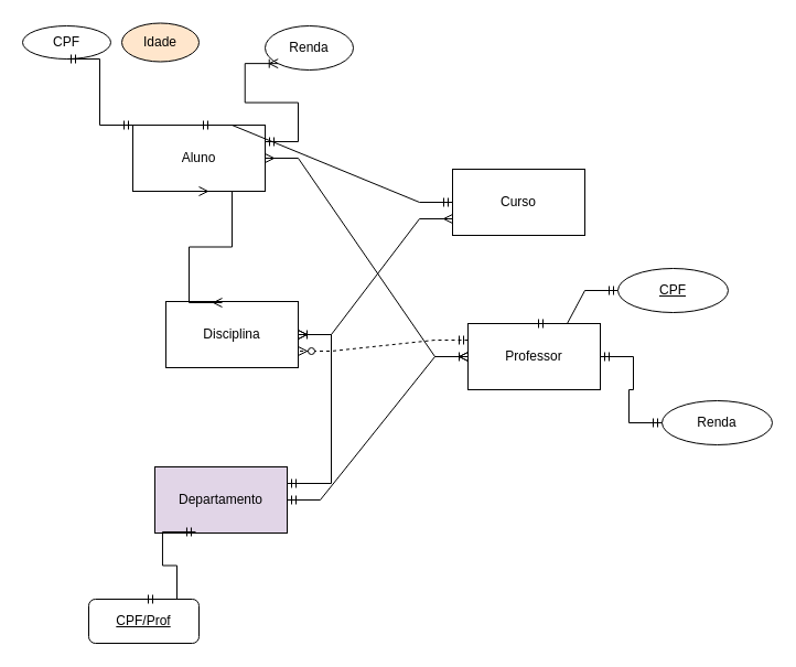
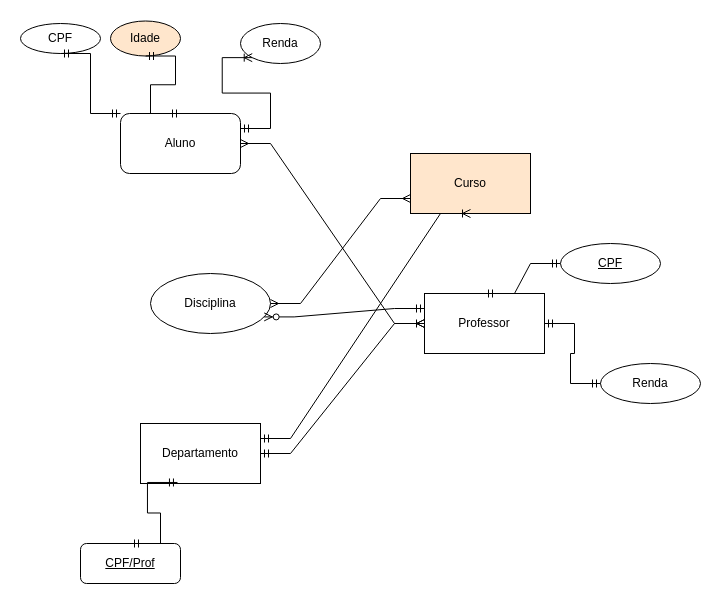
  <mxCell id="0" />
  <mxCell id="1" parent="0" />
- <mxCell id="2" value="Aluno" style="rounded=0;whiteSpace=wrap;html=1;" vertex="1" parent="1"><mxGeometry x="120" y="113" width="120" height="60" as="geometry" /></mxCell>
- <mxCell id="3" value="Disciplina" style="rounded=0;whiteSpace=wrap;html=1;" vertex="1" parent="1"><mxGeometry x="150" y="273" width="120" height="60" as="geometry" /></mxCell>
- <mxCell id="4" value="Curso" style="rounded=0;whiteSpace=wrap;html=1;" vertex="1" parent="1"><mxGeometry x="410" y="153" width="120" height="60" as="geometry" /></mxCell>
+ <mxCell id="2" value="Aluno" style="whiteSpace=wrap;html=1;rounded=1;" vertex="1" parent="1"><mxGeometry x="120" y="113" width="120" height="60" as="geometry" /></mxCell>
+ <mxCell id="3" value="Disciplina" style="ellipse;whiteSpace=wrap;html=1;" vertex="1" parent="1"><mxGeometry x="150" y="273" width="120" height="60" as="geometry" /></mxCell>
+ <mxCell id="4" value="Curso" style="rounded=0;whiteSpace=wrap;html=1;fillColor=#ffe6cc;" vertex="1" parent="1"><mxGeometry x="410" y="153" width="120" height="60" as="geometry" /></mxCell>
  <mxCell id="5" value="Professor" style="rounded=0;whiteSpace=wrap;html=1;" vertex="1" parent="1"><mxGeometry x="424" y="293" width="120" height="60" as="geometry" /></mxCell>
- <mxCell id="6" value="Departamento" style="rounded=0;whiteSpace=wrap;html=1;fillColor=#e1d5e7;" vertex="1" parent="1"><mxGeometry x="140" y="423" width="120" height="60" as="geometry" /></mxCell>
- <mxCell id="7" value="" style="edgeStyle=entityRelationEdgeStyle;fontSize=12;html=1;endArrow=ERmany;startArrow=ERmany;rounded=0;exitX=0.425;exitY=0.017;exitDx=0;exitDy=0;entryX=0.5;entryY=1;entryDx=0;entryDy=0;exitPerimeter=0;" edge="1" parent="1" source="3" target="2"><mxGeometry width="100" height="100" relative="1" as="geometry"><mxPoint x="420" y="303" as="sourcePoint" /><mxPoint x="520" y="203" as="targetPoint" /></mxGeometry></mxCell>
+ <mxCell id="6" value="Departamento" style="rounded=0;whiteSpace=wrap;html=1;" vertex="1" parent="1"><mxGeometry x="140" y="423" width="120" height="60" as="geometry" /></mxCell>
  <mxCell id="8" value="" style="edgeStyle=entityRelationEdgeStyle;fontSize=12;html=1;endArrow=ERmany;startArrow=ERmany;rounded=0;exitX=1;exitY=0.5;exitDx=0;exitDy=0;" edge="1" parent="1" source="2" target="5"><mxGeometry width="100" height="100" relative="1" as="geometry"><mxPoint x="420" y="303" as="sourcePoint" /><mxPoint x="520" y="203" as="targetPoint" /></mxGeometry></mxCell>
  <mxCell id="9" value="" style="edgeStyle=entityRelationEdgeStyle;fontSize=12;html=1;endArrow=ERmany;startArrow=ERmany;rounded=0;exitX=1;exitY=0.5;exitDx=0;exitDy=0;entryX=0;entryY=0.75;entryDx=0;entryDy=0;" edge="1" parent="1" source="3" target="4"><mxGeometry width="100" height="100" relative="1" as="geometry"><mxPoint x="420" y="303" as="sourcePoint" /><mxPoint x="250" y="213" as="targetPoint" /></mxGeometry></mxCell>
- <mxCell id="10" value="" style="edgeStyle=entityRelationEdgeStyle;fontSize=12;html=1;endArrow=ERzeroToMany;startArrow=ERmandOne;rounded=0;exitX=0;exitY=0.25;exitDx=0;exitDy=0;entryX=1;entryY=0.75;entryDx=0;entryDy=0;dashed=1;" edge="1" parent="1" source="5" target="3"><mxGeometry width="100" height="100" relative="1" as="geometry"><mxPoint x="420" y="303" as="sourcePoint" /><mxPoint x="520" y="203" as="targetPoint" /></mxGeometry></mxCell>
+ <mxCell id="10" value="" style="edgeStyle=entityRelationEdgeStyle;fontSize=12;html=1;endArrow=ERzeroToMany;startArrow=ERmandOne;rounded=0;exitX=0;exitY=0.25;exitDx=0;exitDy=0;entryX=1;entryY=0.75;entryDx=0;entryDy=0;" edge="1" parent="1" source="5" target="3"><mxGeometry width="100" height="100" relative="1" as="geometry"><mxPoint x="420" y="303" as="sourcePoint" /><mxPoint x="520" y="203" as="targetPoint" /></mxGeometry></mxCell>
  <mxCell id="11" value="" style="edgeStyle=entityRelationEdgeStyle;fontSize=12;html=1;endArrow=ERoneToMany;startArrow=ERmandOne;rounded=0;entryX=0;entryY=0.5;entryDx=0;entryDy=0;exitX=1;exitY=0.5;exitDx=0;exitDy=0;" edge="1" parent="1" source="6" target="5"><mxGeometry width="100" height="100" relative="1" as="geometry"><mxPoint x="250" y="433" as="sourcePoint" /><mxPoint x="350" y="333" as="targetPoint" /></mxGeometry></mxCell>
- <mxCell id="12" value="" style="edgeStyle=entityRelationEdgeStyle;fontSize=12;html=1;endArrow=ERoneToMany;startArrow=ERmandOne;rounded=0;exitX=1;exitY=0.25;exitDx=0;exitDy=0;" edge="1" parent="1" source="6" target="3"><mxGeometry width="100" height="100" relative="1" as="geometry"><mxPoint x="420" y="303" as="sourcePoint" /><mxPoint x="520" y="203" as="targetPoint" /></mxGeometry></mxCell>
+ <mxCell id="12" value="" style="edgeStyle=entityRelationEdgeStyle;fontSize=12;html=1;endArrow=ERoneToMany;startArrow=ERmandOne;rounded=0;exitX=1;exitY=0.25;exitDx=0;exitDy=0;entryX=0.5;entryY=1;entryDx=0;entryDy=0;" edge="1" parent="1" source="6" target="4"><mxGeometry width="100" height="100" relative="1" as="geometry"><mxPoint x="420" y="303" as="sourcePoint" /><mxPoint x="520" y="203" as="targetPoint" /></mxGeometry></mxCell>
  <mxCell id="13" value="CPF" style="ellipse;whiteSpace=wrap;html=1;align=center;" vertex="1" parent="1"><mxGeometry x="20" y="23" width="80" height="30" as="geometry" /></mxCell>
  <mxCell id="14" value="Idade" style="ellipse;whiteSpace=wrap;html=1;align=center;fillColor=#ffe6cc;" vertex="1" parent="1"><mxGeometry x="110" y="20.5" width="70" height="35" as="geometry" /></mxCell>
  <mxCell id="15" value="" style="edgeStyle=entityRelationEdgeStyle;fontSize=12;html=1;endArrow=ERmandOne;startArrow=ERmandOne;rounded=0;exitX=0;exitY=0;exitDx=0;exitDy=0;entryX=0.5;entryY=1;entryDx=0;entryDy=0;" edge="1" parent="1" source="2" target="13"><mxGeometry width="100" height="100" relative="1" as="geometry"><mxPoint x="420" y="303" as="sourcePoint" /><mxPoint x="520" y="203" as="targetPoint" /></mxGeometry></mxCell>
- <mxCell id="16" value="" style="edgeStyle=entityRelationEdgeStyle;fontSize=12;html=1;endArrow=ERmandOne;startArrow=ERmandOne;rounded=0;exitX=0.5;exitY=0;exitDx=0;exitDy=0;" edge="1" parent="1" source="2" target="4"><mxGeometry width="100" height="100" relative="1" as="geometry"><mxPoint x="420" y="303" as="sourcePoint" /><mxPoint x="520" y="203" as="targetPoint" /></mxGeometry></mxCell>
+ <mxCell id="16" value="" style="edgeStyle=entityRelationEdgeStyle;fontSize=12;html=1;endArrow=ERmandOne;startArrow=ERmandOne;rounded=0;exitX=0.5;exitY=0;exitDx=0;exitDy=0;entryX=0.5;entryY=1;entryDx=0;entryDy=0;" edge="1" parent="1" source="2" target="14"><mxGeometry width="100" height="100" relative="1" as="geometry"><mxPoint x="420" y="303" as="sourcePoint" /><mxPoint x="520" y="203" as="targetPoint" /></mxGeometry></mxCell>
  <mxCell id="17" value="" style="edgeStyle=entityRelationEdgeStyle;fontSize=12;html=1;endArrow=ERmandOne;startArrow=ERmandOne;rounded=0;exitX=0.5;exitY=0;exitDx=0;exitDy=0;entryX=0;entryY=0.5;entryDx=0;entryDy=0;" edge="1" parent="1" source="5" target="18"><mxGeometry width="100" height="100" relative="1" as="geometry"><mxPoint x="420" y="303" as="sourcePoint" /><mxPoint x="520" y="203" as="targetPoint" /></mxGeometry></mxCell>
  <mxCell id="18" value="CPF" style="ellipse;whiteSpace=wrap;html=1;align=center;fontStyle=4;" vertex="1" parent="1"><mxGeometry x="560" y="243" width="100" height="40" as="geometry" /></mxCell>
  <mxCell id="19" value="CPF/Prof" style="whiteSpace=wrap;html=1;align=center;fontStyle=4;rounded=1;" vertex="1" parent="1"><mxGeometry x="80" y="543" width="100" height="40" as="geometry" /></mxCell>
  <mxCell id="20" value="" style="edgeStyle=entityRelationEdgeStyle;fontSize=12;html=1;endArrow=ERmandOne;startArrow=ERmandOne;rounded=0;entryX=0.5;entryY=0;entryDx=0;entryDy=0;exitX=0.308;exitY=0.983;exitDx=0;exitDy=0;exitPerimeter=0;" edge="1" parent="1" source="6" target="19"><mxGeometry width="100" height="100" relative="1" as="geometry"><mxPoint x="420" y="303" as="sourcePoint" /><mxPoint x="520" y="203" as="targetPoint" /></mxGeometry></mxCell>
  <mxCell id="21" value="Renda" style="ellipse;whiteSpace=wrap;html=1;align=center;" vertex="1" parent="1"><mxGeometry x="240" y="23" width="80" height="40" as="geometry" /></mxCell>
  <mxCell id="22" value="" style="edgeStyle=entityRelationEdgeStyle;fontSize=12;html=1;endArrow=ERoneToMany;startArrow=ERmandOne;rounded=0;exitX=1;exitY=0.25;exitDx=0;exitDy=0;entryX=0;entryY=1;entryDx=0;entryDy=0;" edge="1" parent="1" source="2" target="21"><mxGeometry width="100" height="100" relative="1" as="geometry"><mxPoint x="420" y="303" as="sourcePoint" /><mxPoint x="520" y="203" as="targetPoint" /></mxGeometry></mxCell>
  <mxCell id="23" value="Renda" style="ellipse;whiteSpace=wrap;html=1;align=center;" vertex="1" parent="1"><mxGeometry x="600" y="363" width="100" height="40" as="geometry" /></mxCell>
  <mxCell id="24" value="" style="edgeStyle=entityRelationEdgeStyle;fontSize=12;html=1;endArrow=ERmandOne;startArrow=ERmandOne;rounded=0;entryX=0;entryY=0.5;entryDx=0;entryDy=0;exitX=1;exitY=0.5;exitDx=0;exitDy=0;" edge="1" parent="1" source="5" target="23"><mxGeometry width="100" height="100" relative="1" as="geometry"><mxPoint x="420" y="303" as="sourcePoint" /><mxPoint x="520" y="203" as="targetPoint" /></mxGeometry></mxCell>
